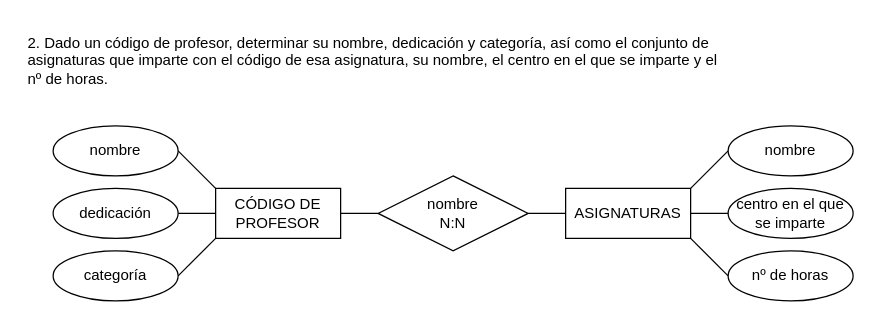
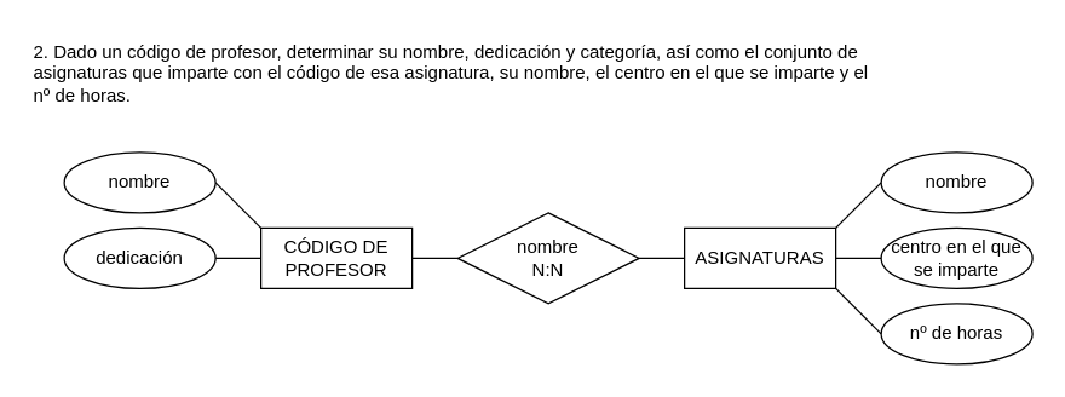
  <mxCell id="0" />
  <mxCell id="1" parent="0" />
  <mxCell id="2" style="edgeStyle=none;html=1;exitX=0;exitY=0;exitDx=0;exitDy=0;entryX=1;entryY=0.5;entryDx=0;entryDy=0;endArrow=none;endFill=0;" edge="1" parent="1" source="6" target="10"><mxGeometry relative="1" as="geometry" /></mxCell>
  <mxCell id="3" style="edgeStyle=none;html=1;exitX=0;exitY=0.5;exitDx=0;exitDy=0;entryX=1;entryY=0.5;entryDx=0;entryDy=0;endArrow=none;endFill=0;" edge="1" parent="1" source="6" target="9"><mxGeometry relative="1" as="geometry" /></mxCell>
- <mxCell id="4" style="edgeStyle=none;html=1;exitX=0;exitY=1;exitDx=0;exitDy=0;entryX=1;entryY=0.5;entryDx=0;entryDy=0;endArrow=none;endFill=0;" edge="1" parent="1" source="6" target="8"><mxGeometry relative="1" as="geometry" /></mxCell>
  <mxCell id="5" style="edgeStyle=none;html=1;exitX=1;exitY=0.5;exitDx=0;exitDy=0;entryX=0;entryY=0.5;entryDx=0;entryDy=0;endArrow=none;endFill=0;" edge="1" parent="1" source="6" target="15"><mxGeometry relative="1" as="geometry" /></mxCell>
  <mxCell id="6" value="CÓDIGO DE PROFESOR" style="whiteSpace=wrap;html=1;align=center;" vertex="1" parent="1"><mxGeometry x="172" y="150" width="100" height="40" as="geometry" /></mxCell>
  <mxCell id="7" value="nombre" style="ellipse;whiteSpace=wrap;html=1;align=center;" vertex="1" parent="1"><mxGeometry x="582" y="100" width="100" height="40" as="geometry" /></mxCell>
- <mxCell id="8" value="categoría" style="ellipse;whiteSpace=wrap;html=1;align=center;" vertex="1" parent="1"><mxGeometry x="42" y="200" width="100" height="40" as="geometry" /></mxCell>
  <mxCell id="9" value="dedicación" style="ellipse;whiteSpace=wrap;html=1;align=center;" vertex="1" parent="1"><mxGeometry x="42" y="150" width="100" height="40" as="geometry" /></mxCell>
  <mxCell id="10" value="nombre" style="ellipse;whiteSpace=wrap;html=1;align=center;" vertex="1" parent="1"><mxGeometry x="42" y="100" width="100" height="40" as="geometry" /></mxCell>
  <mxCell id="11" value="centro en el que se imparte" style="ellipse;whiteSpace=wrap;html=1;align=center;" vertex="1" parent="1"><mxGeometry x="582" y="150" width="100" height="40" as="geometry" /></mxCell>
  <mxCell id="12" value="nº de horas" style="ellipse;whiteSpace=wrap;html=1;align=center;" vertex="1" parent="1"><mxGeometry x="582" y="200" width="100" height="40" as="geometry" /></mxCell>
  <mxCell id="13" value="2. Dado un código de profesor, determinar su nombre, dedicación y categoría, así como el conjunto de asignaturas que imparte con el código de esa asignatura, su nombre, el centro en el que se imparte y el nº de horas." style="text;whiteSpace=wrap;html=1;" vertex="1" parent="1"><mxGeometry x="20" y="20" width="560" height="80" as="geometry" /></mxCell>
  <mxCell id="14" style="edgeStyle=none;html=1;exitX=1;exitY=0.5;exitDx=0;exitDy=0;entryX=0;entryY=0.5;entryDx=0;entryDy=0;endArrow=none;endFill=0;" edge="1" parent="1" source="15" target="19"><mxGeometry relative="1" as="geometry" /></mxCell>
  <mxCell id="15" value="nombre&lt;br&gt;N:N" style="shape=rhombus;perimeter=rhombusPerimeter;whiteSpace=wrap;html=1;align=center;" vertex="1" parent="1"><mxGeometry x="302" y="140" width="120" height="60" as="geometry" /></mxCell>
  <mxCell id="16" style="edgeStyle=none;html=1;exitX=1;exitY=0;exitDx=0;exitDy=0;entryX=0;entryY=0.5;entryDx=0;entryDy=0;endArrow=none;endFill=0;" edge="1" parent="1" source="19" target="7"><mxGeometry relative="1" as="geometry" /></mxCell>
  <mxCell id="17" style="edgeStyle=none;html=1;exitX=1;exitY=0.5;exitDx=0;exitDy=0;entryX=0;entryY=0.5;entryDx=0;entryDy=0;endArrow=none;endFill=0;" edge="1" parent="1" source="19" target="11"><mxGeometry relative="1" as="geometry" /></mxCell>
  <mxCell id="18" style="edgeStyle=none;html=1;exitX=1;exitY=1;exitDx=0;exitDy=0;entryX=0;entryY=0.5;entryDx=0;entryDy=0;endArrow=none;endFill=0;" edge="1" parent="1" source="19" target="12"><mxGeometry relative="1" as="geometry" /></mxCell>
  <mxCell id="19" value="ASIGNATURAS" style="whiteSpace=wrap;html=1;align=center;" vertex="1" parent="1"><mxGeometry x="452" y="150" width="100" height="40" as="geometry" /></mxCell>
